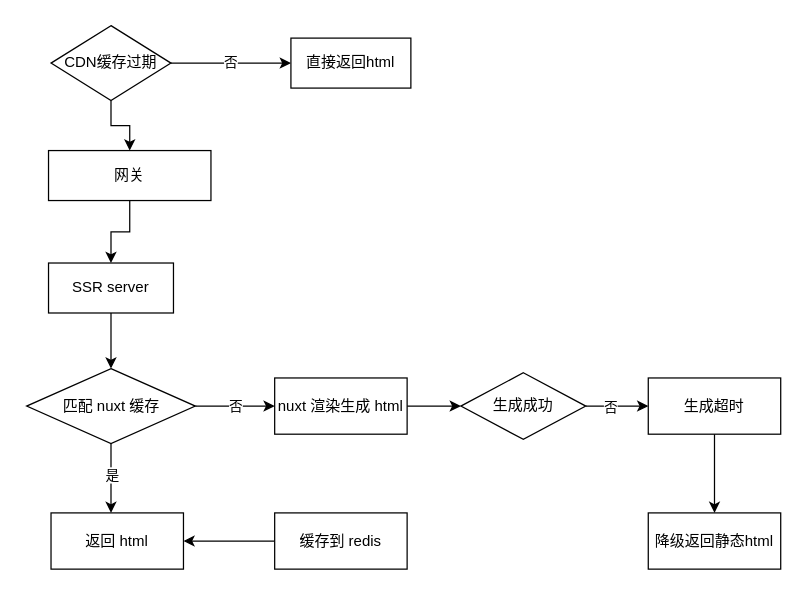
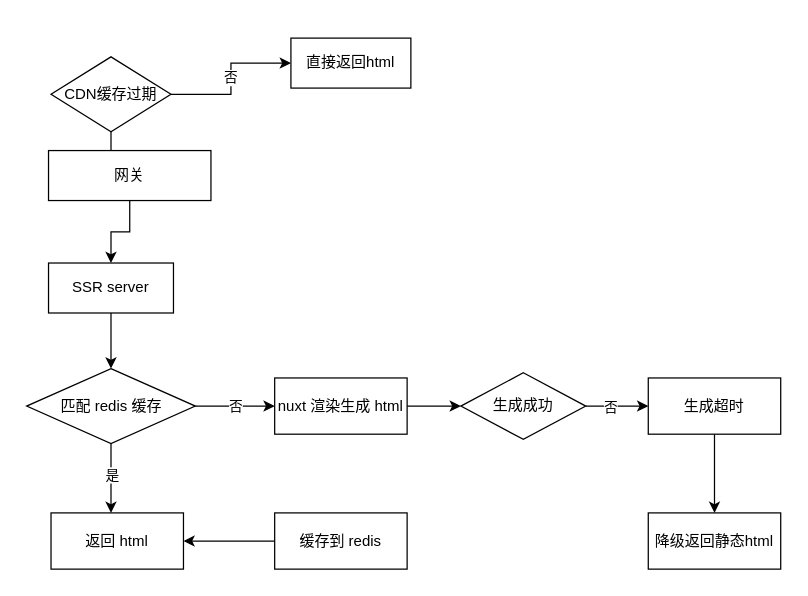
  <mxCell id="0" />
  <mxCell id="1" parent="0" />
  <mxCell id="2" value="否" style="edgeStyle=orthogonalEdgeStyle;rounded=0;orthogonalLoop=1;jettySize=auto;html=1;" edge="1" parent="1" source="4" target="5"><mxGeometry relative="1" as="geometry" /></mxCell>
  <mxCell id="3" value="" style="edgeStyle=orthogonalEdgeStyle;rounded=0;orthogonalLoop=1;jettySize=auto;html=1;" edge="1" parent="1" source="4" target="7"><mxGeometry relative="1" as="geometry" /></mxCell>
- <mxCell id="4" value="CDN缓存过期" style="rhombus;whiteSpace=wrap;html=1;rounded=0;" vertex="1" parent="1"><mxGeometry x="40" y="20" width="96" height="60" as="geometry" /></mxCell>
+ <mxCell id="4" value="CDN缓存过期" style="rhombus;whiteSpace=wrap;html=1;rounded=0;" vertex="1" parent="1"><mxGeometry x="40" y="45" width="96" height="60" as="geometry" /></mxCell>
  <mxCell id="5" value="直接返回html" style="whiteSpace=wrap;html=1;rounded=0;" vertex="1" parent="1"><mxGeometry x="232" y="30" width="96" height="40" as="geometry" /></mxCell>
  <mxCell id="6" value="" style="edgeStyle=orthogonalEdgeStyle;rounded=0;orthogonalLoop=1;jettySize=auto;html=1;" edge="1" parent="1" source="7" target="9"><mxGeometry relative="1" as="geometry" /></mxCell>
  <mxCell id="7" value="网关" style="whiteSpace=wrap;html=1;rounded=0;" vertex="1" parent="1"><mxGeometry x="38" y="120" width="130" height="40" as="geometry" /></mxCell>
  <mxCell id="8" value="" style="edgeStyle=orthogonalEdgeStyle;rounded=0;orthogonalLoop=1;jettySize=auto;html=1;" edge="1" parent="1" source="9" target="13"><mxGeometry relative="1" as="geometry" /></mxCell>
  <mxCell id="9" value="SSR server" style="whiteSpace=wrap;html=1;rounded=0;" vertex="1" parent="1"><mxGeometry x="38" y="210" width="100" height="40" as="geometry" /></mxCell>
  <mxCell id="10" value="否" style="edgeStyle=orthogonalEdgeStyle;rounded=0;orthogonalLoop=1;jettySize=auto;html=1;" edge="1" parent="1" source="13" target="15"><mxGeometry relative="1" as="geometry" /></mxCell>
  <mxCell id="11" value="" style="edgeStyle=orthogonalEdgeStyle;rounded=0;orthogonalLoop=1;jettySize=auto;html=1;" edge="1" parent="1" source="13"><mxGeometry relative="1" as="geometry"><mxPoint x="88" y="410" as="targetPoint" /></mxGeometry></mxCell>
  <mxCell id="12" value="是" style="edgeLabel;html=1;align=center;verticalAlign=middle;resizable=0;points=[];" vertex="1" connectable="0" parent="11"><mxGeometry x="-0.153" relative="1" as="geometry"><mxPoint y="1" as="offset" /></mxGeometry></mxCell>
- <mxCell id="13" value="匹配 nuxt 缓存" style="rhombus;whiteSpace=wrap;html=1;rounded=0;" vertex="1" parent="1"><mxGeometry x="20.5" y="294.5" width="135" height="60" as="geometry" /></mxCell>
+ <mxCell id="13" value="匹配 redis 缓存" style="rhombus;whiteSpace=wrap;html=1;rounded=0;" vertex="1" parent="1"><mxGeometry x="20.5" y="294.5" width="135" height="60" as="geometry" /></mxCell>
  <mxCell id="14" value="" style="edgeStyle=orthogonalEdgeStyle;rounded=0;orthogonalLoop=1;jettySize=auto;html=1;" edge="1" parent="1" source="15" target="18"><mxGeometry relative="1" as="geometry" /></mxCell>
  <mxCell id="15" value="nuxt 渲染生成 html" style="whiteSpace=wrap;html=1;rounded=0;" vertex="1" parent="1"><mxGeometry x="219" y="302" width="106" height="45" as="geometry" /></mxCell>
  <mxCell id="16" value="" style="edgeStyle=orthogonalEdgeStyle;rounded=0;orthogonalLoop=1;jettySize=auto;html=1;" edge="1" parent="1" source="18" target="23"><mxGeometry relative="1" as="geometry" /></mxCell>
  <mxCell id="17" value="否" style="edgeLabel;html=1;align=center;verticalAlign=middle;resizable=0;points=[];" vertex="1" connectable="0" parent="16"><mxGeometry x="-0.212" y="-1" relative="1" as="geometry"><mxPoint as="offset" /></mxGeometry></mxCell>
  <mxCell id="18" value="生成成功" style="rhombus;whiteSpace=wrap;html=1;rounded=0;" vertex="1" parent="1"><mxGeometry x="368" y="297.87" width="100" height="53.25" as="geometry" /></mxCell>
  <mxCell id="19" value="" style="edgeStyle=orthogonalEdgeStyle;rounded=0;orthogonalLoop=1;jettySize=auto;html=1;" edge="1" parent="1" source="20" target="21"><mxGeometry relative="1" as="geometry" /></mxCell>
  <mxCell id="20" value="缓存到 redis" style="whiteSpace=wrap;html=1;rounded=0;" vertex="1" parent="1"><mxGeometry x="219" y="410" width="106" height="45" as="geometry" /></mxCell>
  <mxCell id="21" value="返回 html" style="whiteSpace=wrap;html=1;rounded=0;" vertex="1" parent="1"><mxGeometry x="40" y="410" width="106" height="45" as="geometry" /></mxCell>
  <mxCell id="22" value="" style="edgeStyle=orthogonalEdgeStyle;rounded=0;orthogonalLoop=1;jettySize=auto;html=1;" edge="1" parent="1" source="23" target="24"><mxGeometry relative="1" as="geometry" /></mxCell>
  <mxCell id="23" value="生成超时" style="whiteSpace=wrap;html=1;rounded=0;" vertex="1" parent="1"><mxGeometry x="518" y="302" width="106" height="45" as="geometry" /></mxCell>
  <mxCell id="24" value="降级返回静态html" style="whiteSpace=wrap;html=1;rounded=0;" vertex="1" parent="1"><mxGeometry x="518" y="410" width="106" height="45" as="geometry" /></mxCell>
